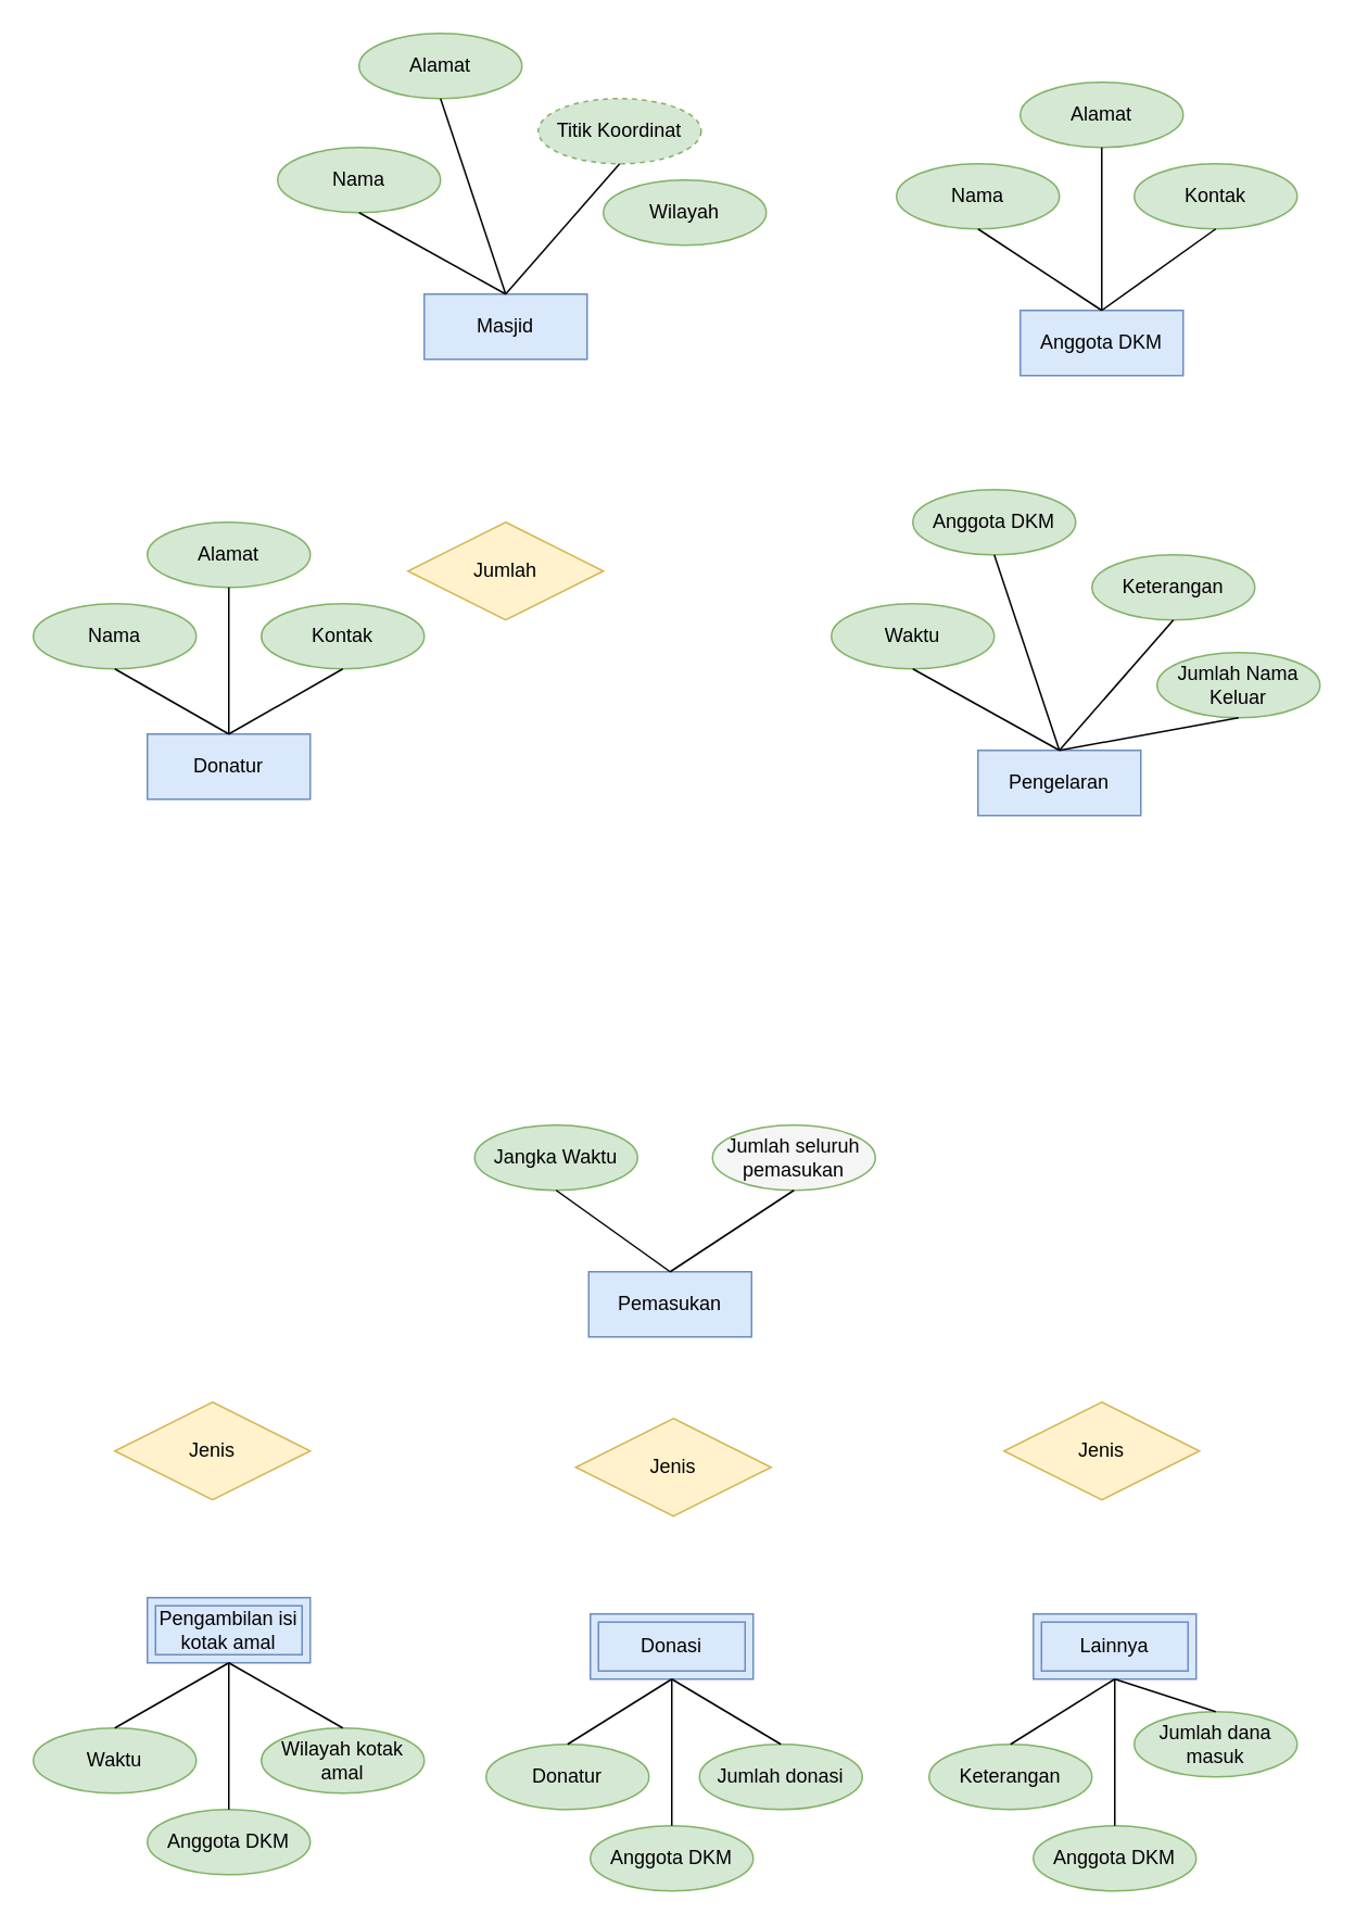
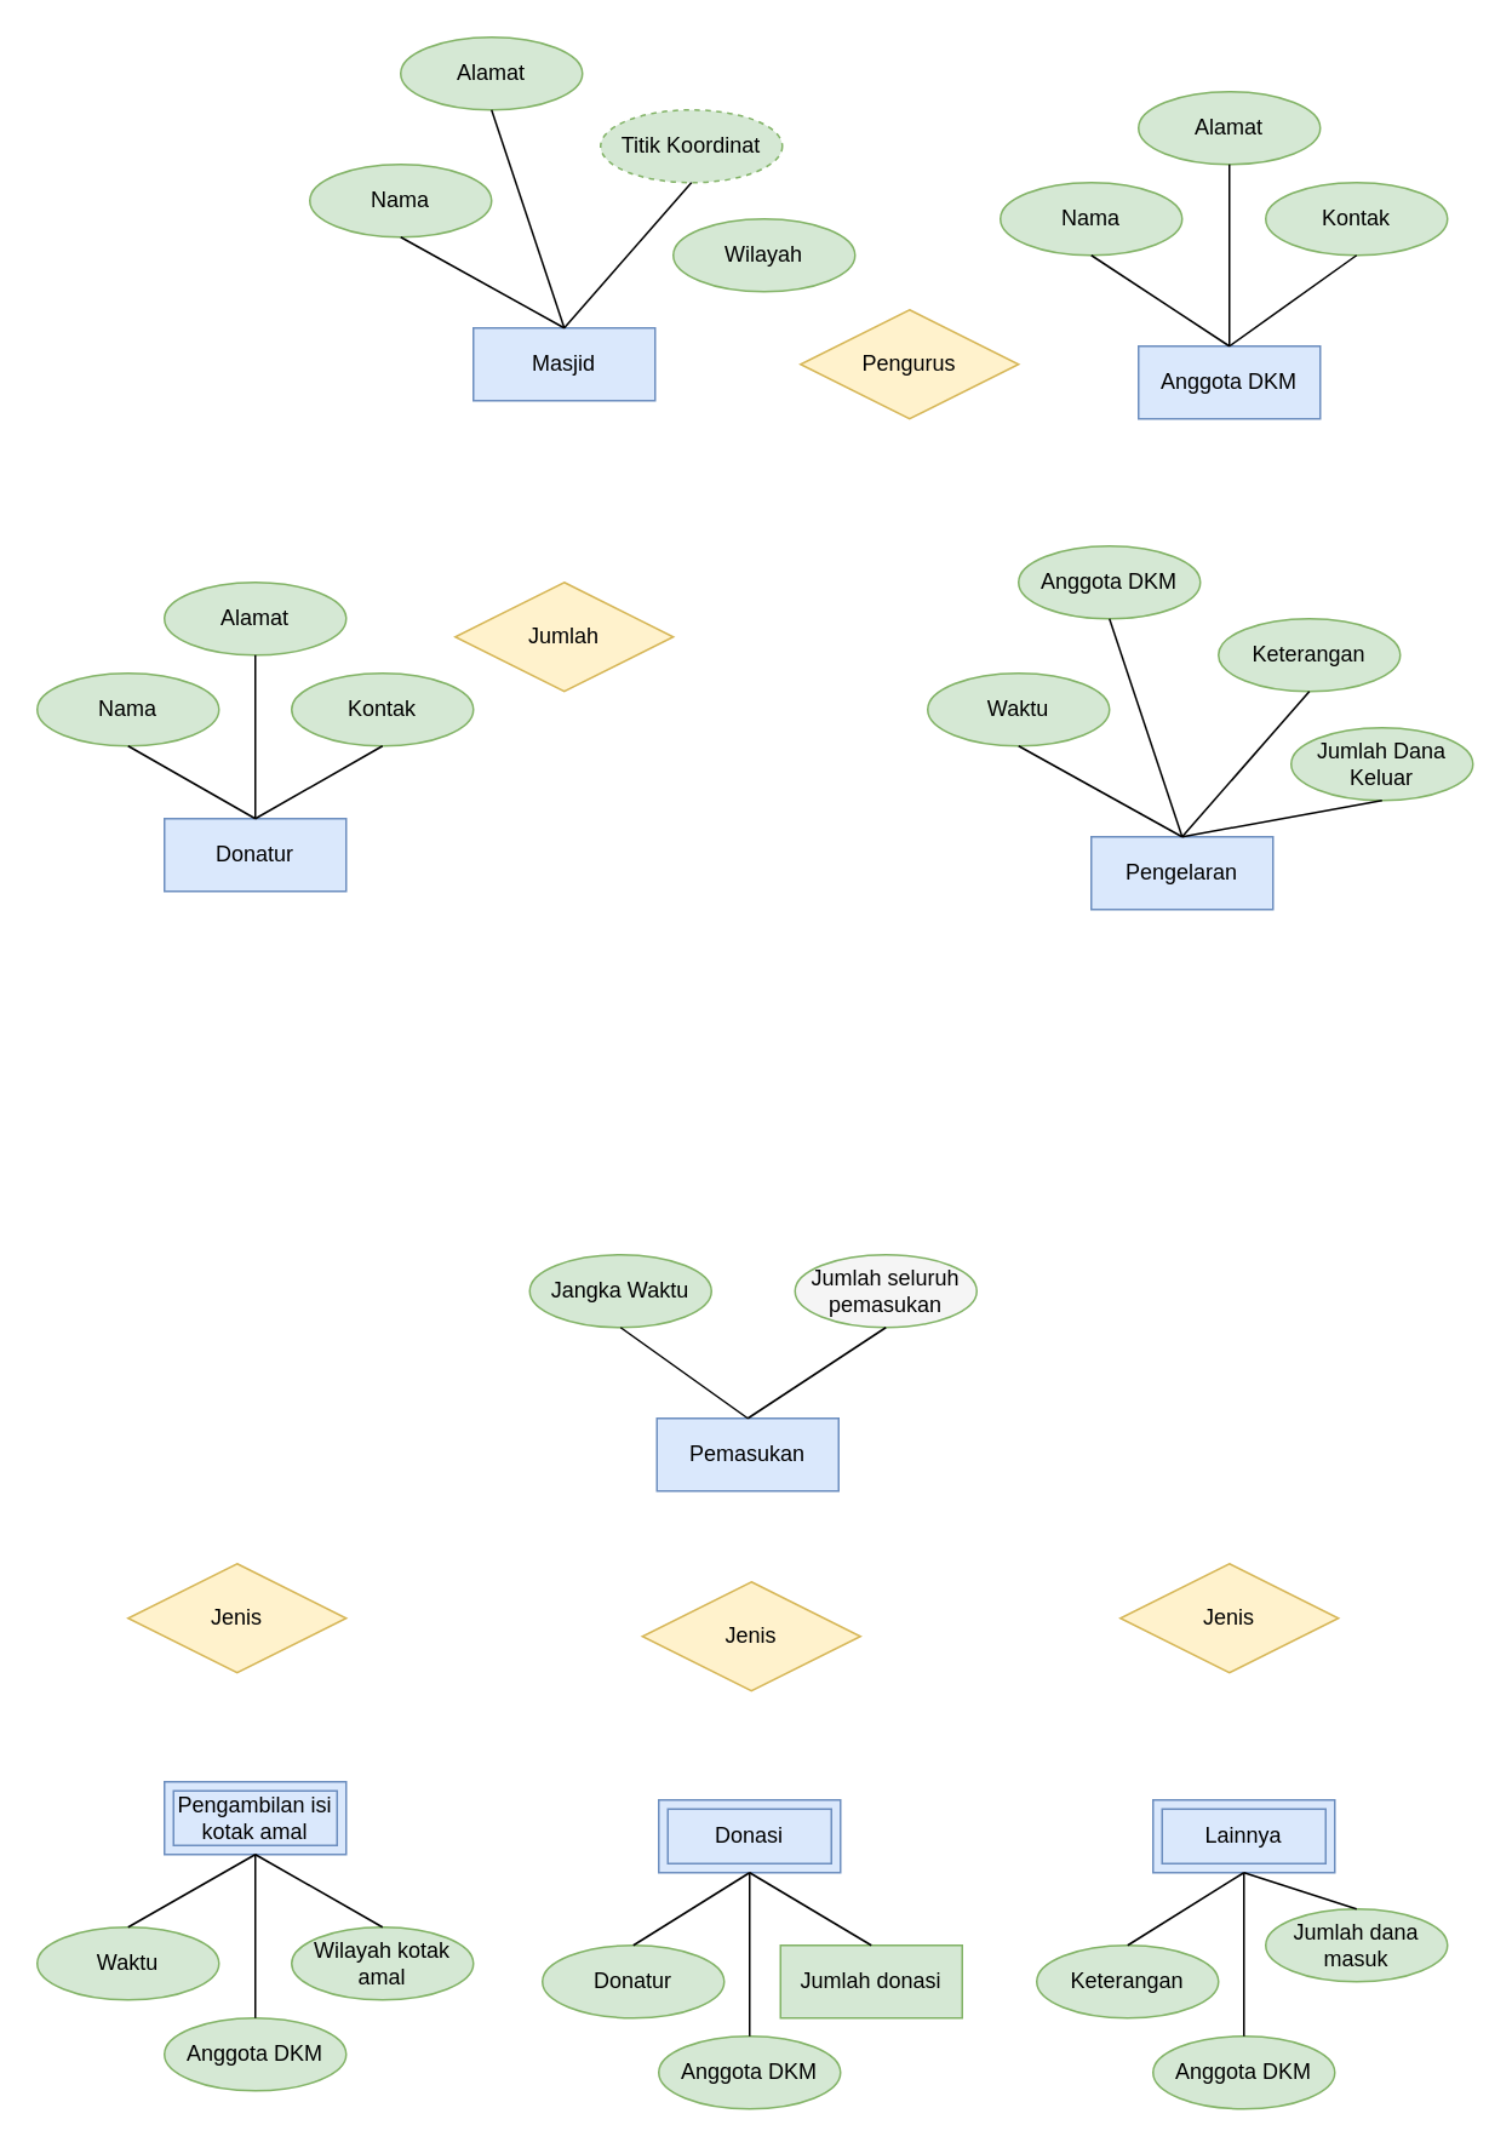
  <mxCell id="0" />
  <mxCell id="1" parent="0" />
  <mxCell id="2" value="Masjid" style="whiteSpace=wrap;html=1;align=center;fillColor=#dae8fc;strokeColor=#6c8ebf;" vertex="1" parent="1"><mxGeometry x="260" y="180" width="100" height="40" as="geometry" /></mxCell>
  <mxCell id="3" value="Nama" style="ellipse;whiteSpace=wrap;html=1;align=center;fillColor=#d5e8d4;strokeColor=#82b366;" vertex="1" parent="1"><mxGeometry x="170" y="90" width="100" height="40" as="geometry" /></mxCell>
- <mxCell id="4" value="Wilayah" style="ellipse;whiteSpace=wrap;html=1;align=center;fillColor=#d5e8d4;strokeColor=#82b366;" vertex="1" parent="1"><mxGeometry x="370" y="110" width="100" height="40" as="geometry" /></mxCell>
+ <mxCell id="4" value="Wilayah" style="ellipse;whiteSpace=wrap;html=1;align=center;fillColor=#d5e8d4;strokeColor=#82b366;" vertex="1" parent="1"><mxGeometry x="370" y="120" width="100" height="40" as="geometry" /></mxCell>
  <mxCell id="5" value="Titik Koordinat" style="ellipse;whiteSpace=wrap;html=1;align=center;fillColor=#d5e8d4;strokeColor=#82b366;dashed=1;" vertex="1" parent="1"><mxGeometry x="330" y="60" width="100" height="40" as="geometry" /></mxCell>
  <mxCell id="6" value="Alamat" style="ellipse;whiteSpace=wrap;html=1;align=center;fillColor=#d5e8d4;strokeColor=#82b366;" vertex="1" parent="1"><mxGeometry x="220" y="20" width="100" height="40" as="geometry" /></mxCell>
  <mxCell id="7" value="" style="endArrow=none;html=1;rounded=0;exitX=0.5;exitY=1;exitDx=0;exitDy=0;entryX=0.5;entryY=0;entryDx=0;entryDy=0;" edge="1" parent="1" source="3" target="2"><mxGeometry relative="1" as="geometry"><mxPoint x="220" y="180" as="sourcePoint" /><mxPoint x="380" y="180" as="targetPoint" /></mxGeometry></mxCell>
  <mxCell id="8" value="" style="endArrow=none;html=1;rounded=0;exitX=0.5;exitY=1;exitDx=0;exitDy=0;entryX=0.5;entryY=0;entryDx=0;entryDy=0;" edge="1" parent="1" source="6" target="2"><mxGeometry relative="1" as="geometry"><mxPoint x="230" y="140" as="sourcePoint" /><mxPoint x="320" y="190" as="targetPoint" /></mxGeometry></mxCell>
  <mxCell id="9" value="" style="endArrow=none;html=1;rounded=0;exitX=0.5;exitY=1;exitDx=0;exitDy=0;entryX=0.5;entryY=0;entryDx=0;entryDy=0;" edge="1" parent="1" source="5" target="2"><mxGeometry relative="1" as="geometry"><mxPoint x="240" y="150" as="sourcePoint" /><mxPoint x="330" y="200" as="targetPoint" /></mxGeometry></mxCell>
  <mxCell id="10" value="Anggota DKM" style="whiteSpace=wrap;html=1;align=center;fillColor=#dae8fc;strokeColor=#6c8ebf;" vertex="1" parent="1"><mxGeometry x="626" y="190" width="100" height="40" as="geometry" /></mxCell>
  <mxCell id="11" value="Nama" style="ellipse;whiteSpace=wrap;html=1;align=center;fillColor=#d5e8d4;strokeColor=#82b366;" vertex="1" parent="1"><mxGeometry x="550" y="100" width="100" height="40" as="geometry" /></mxCell>
  <mxCell id="12" value="Alamat" style="ellipse;whiteSpace=wrap;html=1;align=center;fillColor=#d5e8d4;strokeColor=#82b366;" vertex="1" parent="1"><mxGeometry x="626" y="50" width="100" height="40" as="geometry" /></mxCell>
  <mxCell id="13" value="Kontak" style="ellipse;whiteSpace=wrap;html=1;align=center;fillColor=#d5e8d4;strokeColor=#82b366;" vertex="1" parent="1"><mxGeometry x="696" y="100" width="100" height="40" as="geometry" /></mxCell>
  <mxCell id="14" value="" style="endArrow=none;html=1;rounded=0;entryX=0.5;entryY=0;entryDx=0;entryDy=0;exitX=0.5;exitY=1;exitDx=0;exitDy=0;" edge="1" parent="1" source="11" target="10"><mxGeometry relative="1" as="geometry"><mxPoint x="536" y="140" as="sourcePoint" /><mxPoint x="296" y="200" as="targetPoint" /></mxGeometry></mxCell>
  <mxCell id="15" value="" style="endArrow=none;html=1;rounded=0;exitX=0.5;exitY=1;exitDx=0;exitDy=0;" edge="1" parent="1" source="12"><mxGeometry relative="1" as="geometry"><mxPoint x="610" y="150" as="sourcePoint" /><mxPoint x="676" y="190" as="targetPoint" /></mxGeometry></mxCell>
  <mxCell id="16" value="" style="endArrow=none;html=1;rounded=0;entryX=0.5;entryY=0;entryDx=0;entryDy=0;exitX=0.5;exitY=1;exitDx=0;exitDy=0;" edge="1" parent="1" source="13" target="10"><mxGeometry relative="1" as="geometry"><mxPoint x="620" y="160" as="sourcePoint" /><mxPoint x="696" y="210" as="targetPoint" /></mxGeometry></mxCell>
+ <mxCell id="17" value="Pengurus" style="shape=rhombus;perimeter=rhombusPerimeter;whiteSpace=wrap;html=1;align=center;fillColor=#fff2cc;strokeColor=#d6b656;" vertex="1" parent="1"><mxGeometry x="440" y="170" width="120" height="60" as="geometry" /></mxCell>
  <mxCell id="18" value="Donatur" style="whiteSpace=wrap;html=1;align=center;fillColor=#dae8fc;strokeColor=#6c8ebf;" vertex="1" parent="1"><mxGeometry x="90" y="450" width="100" height="40" as="geometry" /></mxCell>
  <mxCell id="19" value="Nama" style="ellipse;whiteSpace=wrap;html=1;align=center;fillColor=#d5e8d4;strokeColor=#82b366;" vertex="1" parent="1"><mxGeometry x="20" y="370" width="100" height="40" as="geometry" /></mxCell>
  <mxCell id="20" value="Alamat" style="ellipse;whiteSpace=wrap;html=1;align=center;fillColor=#d5e8d4;strokeColor=#82b366;" vertex="1" parent="1"><mxGeometry x="90" y="320" width="100" height="40" as="geometry" /></mxCell>
  <mxCell id="21" value="Kontak" style="ellipse;whiteSpace=wrap;html=1;align=center;fillColor=#d5e8d4;strokeColor=#82b366;" vertex="1" parent="1"><mxGeometry x="160" y="370" width="100" height="40" as="geometry" /></mxCell>
  <mxCell id="22" value="" style="endArrow=none;html=1;rounded=0;exitX=0.5;exitY=0;exitDx=0;exitDy=0;entryX=0.5;entryY=1;entryDx=0;entryDy=0;" edge="1" parent="1" source="18" target="20"><mxGeometry relative="1" as="geometry"><mxPoint x="240" y="410" as="sourcePoint" /><mxPoint x="400" y="410" as="targetPoint" /></mxGeometry></mxCell>
  <mxCell id="23" value="" style="endArrow=none;html=1;rounded=0;entryX=0.5;entryY=1;entryDx=0;entryDy=0;" edge="1" parent="1" target="19"><mxGeometry relative="1" as="geometry"><mxPoint x="140" y="450" as="sourcePoint" /><mxPoint x="150" y="370" as="targetPoint" /></mxGeometry></mxCell>
  <mxCell id="24" value="" style="endArrow=none;html=1;rounded=0;entryX=0.5;entryY=1;entryDx=0;entryDy=0;" edge="1" parent="1" target="21"><mxGeometry relative="1" as="geometry"><mxPoint x="140" y="450" as="sourcePoint" /><mxPoint x="80" y="420" as="targetPoint" /></mxGeometry></mxCell>
  <mxCell id="25" value="Jumlah" style="shape=rhombus;perimeter=rhombusPerimeter;whiteSpace=wrap;html=1;align=center;fillColor=#fff2cc;strokeColor=#d6b656;" vertex="1" parent="1"><mxGeometry x="250" y="320" width="120" height="60" as="geometry" /></mxCell>
  <mxCell id="26" value="Pemasukan" style="whiteSpace=wrap;html=1;align=center;fillColor=#dae8fc;strokeColor=#6c8ebf;" vertex="1" parent="1"><mxGeometry x="361" y="780" width="100" height="40" as="geometry" /></mxCell>
  <mxCell id="27" value="Jangka Waktu" style="ellipse;whiteSpace=wrap;html=1;align=center;fillColor=#d5e8d4;strokeColor=#82b366;" vertex="1" parent="1"><mxGeometry x="291" y="690" width="100" height="40" as="geometry" /></mxCell>
  <mxCell id="28" value="Jumlah seluruh pemasukan" style="ellipse;whiteSpace=wrap;html=1;align=center;fillColor=#f5f5f5;strokeColor=#82b366;" vertex="1" parent="1"><mxGeometry x="437" y="690" width="100" height="40" as="geometry" /></mxCell>
  <mxCell id="29" value="" style="endArrow=none;html=1;rounded=0;exitX=0.5;exitY=0;exitDx=0;exitDy=0;entryX=0.5;entryY=1;entryDx=0;entryDy=0;" edge="1" parent="1" source="26" target="27"><mxGeometry relative="1" as="geometry"><mxPoint x="-109" y="790" as="sourcePoint" /><mxPoint x="-109" y="700" as="targetPoint" /></mxGeometry></mxCell>
  <mxCell id="30" value="" style="endArrow=none;html=1;rounded=0;entryX=0.5;entryY=1;entryDx=0;entryDy=0;" edge="1" parent="1" target="28"><mxGeometry relative="1" as="geometry"><mxPoint x="411" y="780" as="sourcePoint" /><mxPoint x="351" y="740" as="targetPoint" /></mxGeometry></mxCell>
  <mxCell id="31" value="Pengambilan isi kotak amal" style="shape=ext;margin=3;double=1;whiteSpace=wrap;html=1;align=center;fillColor=#dae8fc;strokeColor=#6c8ebf;" vertex="1" parent="1"><mxGeometry x="90" y="980" width="100" height="40" as="geometry" /></mxCell>
  <mxCell id="32" value="Waktu" style="ellipse;whiteSpace=wrap;html=1;align=center;fillColor=#d5e8d4;strokeColor=#82b366;" vertex="1" parent="1"><mxGeometry x="20" y="1060" width="100" height="40" as="geometry" /></mxCell>
  <mxCell id="33" value="Anggota DKM" style="ellipse;whiteSpace=wrap;html=1;align=center;fillColor=#d5e8d4;strokeColor=#82b366;" vertex="1" parent="1"><mxGeometry x="90" y="1110" width="100" height="40" as="geometry" /></mxCell>
  <mxCell id="34" value="Wilayah kotak amal" style="ellipse;whiteSpace=wrap;html=1;align=center;fillColor=#d5e8d4;strokeColor=#82b366;" vertex="1" parent="1"><mxGeometry x="160" y="1060" width="100" height="40" as="geometry" /></mxCell>
  <mxCell id="35" value="" style="endArrow=none;html=1;rounded=0;exitX=0.5;exitY=0;exitDx=0;exitDy=0;entryX=0.5;entryY=1;entryDx=0;entryDy=0;" edge="1" parent="1" source="33" target="31"><mxGeometry relative="1" as="geometry"><mxPoint x="-40" y="870" as="sourcePoint" /><mxPoint x="120" y="870" as="targetPoint" /></mxGeometry></mxCell>
  <mxCell id="36" value="" style="endArrow=none;html=1;rounded=0;exitX=0.5;exitY=0;exitDx=0;exitDy=0;" edge="1" parent="1" source="34"><mxGeometry relative="1" as="geometry"><mxPoint x="150" y="1120" as="sourcePoint" /><mxPoint x="140" y="1020" as="targetPoint" /></mxGeometry></mxCell>
  <mxCell id="37" value="" style="endArrow=none;html=1;rounded=0;exitX=0.5;exitY=0;exitDx=0;exitDy=0;" edge="1" parent="1" source="32"><mxGeometry relative="1" as="geometry"><mxPoint x="220" y="1070" as="sourcePoint" /><mxPoint x="140" y="1020" as="targetPoint" /></mxGeometry></mxCell>
  <mxCell id="38" value="Donasi" style="shape=ext;margin=3;double=1;whiteSpace=wrap;html=1;align=center;fillColor=#dae8fc;strokeColor=#6c8ebf;" vertex="1" parent="1"><mxGeometry x="362" y="990" width="100" height="40" as="geometry" /></mxCell>
  <mxCell id="39" value="Donatur" style="ellipse;whiteSpace=wrap;html=1;align=center;fillColor=#d5e8d4;strokeColor=#82b366;" vertex="1" parent="1"><mxGeometry x="298" y="1070" width="100" height="40" as="geometry" /></mxCell>
  <mxCell id="40" value="Anggota DKM" style="ellipse;whiteSpace=wrap;html=1;align=center;fillColor=#d5e8d4;strokeColor=#82b366;" vertex="1" parent="1"><mxGeometry x="362" y="1120" width="100" height="40" as="geometry" /></mxCell>
- <mxCell id="41" value="Jumlah donasi" style="ellipse;whiteSpace=wrap;html=1;align=center;fillColor=#d5e8d4;strokeColor=#82b366;" vertex="1" parent="1"><mxGeometry x="429" y="1070" width="100" height="40" as="geometry" /></mxCell>
+ <mxCell id="41" value="Jumlah donasi" style="whiteSpace=wrap;html=1;align=center;fillColor=#d5e8d4;strokeColor=#82b366;rounded=0;" vertex="1" parent="1"><mxGeometry x="429" y="1070" width="100" height="40" as="geometry" /></mxCell>
  <mxCell id="42" value="" style="endArrow=none;html=1;rounded=0;exitX=0.5;exitY=0;exitDx=0;exitDy=0;entryX=0.5;entryY=1;entryDx=0;entryDy=0;" edge="1" parent="1" source="40" target="38"><mxGeometry relative="1" as="geometry"><mxPoint x="102" y="1120" as="sourcePoint" /><mxPoint x="102" y="1030" as="targetPoint" /></mxGeometry></mxCell>
  <mxCell id="43" value="" style="endArrow=none;html=1;rounded=0;exitX=0.5;exitY=0;exitDx=0;exitDy=0;entryX=0.5;entryY=1;entryDx=0;entryDy=0;" edge="1" parent="1" source="41" target="38"><mxGeometry relative="1" as="geometry"><mxPoint x="422" y="1130" as="sourcePoint" /><mxPoint x="422" y="1040" as="targetPoint" /></mxGeometry></mxCell>
  <mxCell id="44" value="" style="endArrow=none;html=1;rounded=0;exitX=0.5;exitY=0;exitDx=0;exitDy=0;" edge="1" parent="1" source="39"><mxGeometry relative="1" as="geometry"><mxPoint x="422" y="1130" as="sourcePoint" /><mxPoint x="412" y="1030" as="targetPoint" /></mxGeometry></mxCell>
  <mxCell id="45" value="Lainnya" style="shape=ext;margin=3;double=1;whiteSpace=wrap;html=1;align=center;fillColor=#dae8fc;strokeColor=#6c8ebf;" vertex="1" parent="1"><mxGeometry x="634" y="990" width="100" height="40" as="geometry" /></mxCell>
  <mxCell id="46" value="Keterangan" style="ellipse;whiteSpace=wrap;html=1;align=center;fillColor=#d5e8d4;strokeColor=#82b366;" vertex="1" parent="1"><mxGeometry x="570" y="1070" width="100" height="40" as="geometry" /></mxCell>
  <mxCell id="47" value="Anggota DKM" style="ellipse;whiteSpace=wrap;html=1;align=center;fillColor=#d5e8d4;strokeColor=#82b366;" vertex="1" parent="1"><mxGeometry x="634" y="1120" width="100" height="40" as="geometry" /></mxCell>
  <mxCell id="48" value="Jumlah dana masuk" style="ellipse;whiteSpace=wrap;html=1;align=center;fillColor=#d5e8d4;strokeColor=#82b366;" vertex="1" parent="1"><mxGeometry x="696" y="1050" width="100" height="40" as="geometry" /></mxCell>
  <mxCell id="49" value="" style="endArrow=none;html=1;rounded=0;exitX=0.5;exitY=0;exitDx=0;exitDy=0;entryX=0.5;entryY=1;entryDx=0;entryDy=0;" edge="1" source="47" target="45" parent="1"><mxGeometry relative="1" as="geometry"><mxPoint x="374" y="1120" as="sourcePoint" /><mxPoint x="374" y="1030" as="targetPoint" /></mxGeometry></mxCell>
  <mxCell id="50" value="" style="endArrow=none;html=1;rounded=0;exitX=0.5;exitY=0;exitDx=0;exitDy=0;entryX=0.5;entryY=1;entryDx=0;entryDy=0;" edge="1" source="48" target="45" parent="1"><mxGeometry relative="1" as="geometry"><mxPoint x="694" y="1130" as="sourcePoint" /><mxPoint x="694" y="1040" as="targetPoint" /></mxGeometry></mxCell>
  <mxCell id="51" value="" style="endArrow=none;html=1;rounded=0;exitX=0.5;exitY=0;exitDx=0;exitDy=0;" edge="1" source="46" parent="1"><mxGeometry relative="1" as="geometry"><mxPoint x="694" y="1130" as="sourcePoint" /><mxPoint x="684" y="1030" as="targetPoint" /></mxGeometry></mxCell>
  <mxCell id="52" value="Jenis" style="shape=rhombus;perimeter=rhombusPerimeter;whiteSpace=wrap;html=1;align=center;fillColor=#fff2cc;strokeColor=#d6b656;" vertex="1" parent="1"><mxGeometry x="70" y="860" width="120" height="60" as="geometry" /></mxCell>
  <mxCell id="53" value="Jenis" style="shape=rhombus;perimeter=rhombusPerimeter;whiteSpace=wrap;html=1;align=center;fillColor=#fff2cc;strokeColor=#d6b656;" vertex="1" parent="1"><mxGeometry x="616" y="860" width="120" height="60" as="geometry" /></mxCell>
  <mxCell id="54" value="Jenis" style="shape=rhombus;perimeter=rhombusPerimeter;whiteSpace=wrap;html=1;align=center;fillColor=#fff2cc;strokeColor=#d6b656;" vertex="1" parent="1"><mxGeometry x="353" y="870" width="120" height="60" as="geometry" /></mxCell>
  <mxCell id="55" value="Pengelaran" style="whiteSpace=wrap;html=1;align=center;fillColor=#dae8fc;strokeColor=#6c8ebf;" vertex="1" parent="1"><mxGeometry x="600" y="460" width="100" height="40" as="geometry" /></mxCell>
  <mxCell id="56" value="Waktu" style="ellipse;whiteSpace=wrap;html=1;align=center;fillColor=#d5e8d4;strokeColor=#82b366;" vertex="1" parent="1"><mxGeometry x="510" y="370" width="100" height="40" as="geometry" /></mxCell>
- <mxCell id="57" value="Jumlah Nama Keluar" style="ellipse;whiteSpace=wrap;html=1;align=center;fillColor=#d5e8d4;strokeColor=#82b366;" vertex="1" parent="1"><mxGeometry x="710" y="400" width="100" height="40" as="geometry" /></mxCell>
+ <mxCell id="57" value="Jumlah Dana Keluar" style="ellipse;whiteSpace=wrap;html=1;align=center;fillColor=#d5e8d4;strokeColor=#82b366;" vertex="1" parent="1"><mxGeometry x="710" y="400" width="100" height="40" as="geometry" /></mxCell>
  <mxCell id="58" value="Keterangan" style="ellipse;whiteSpace=wrap;html=1;align=center;fillColor=#d5e8d4;strokeColor=#82b366;" vertex="1" parent="1"><mxGeometry x="670" y="340" width="100" height="40" as="geometry" /></mxCell>
  <mxCell id="59" value="Anggota DKM" style="ellipse;whiteSpace=wrap;html=1;align=center;fillColor=#d5e8d4;strokeColor=#82b366;" vertex="1" parent="1"><mxGeometry x="560" y="300" width="100" height="40" as="geometry" /></mxCell>
  <mxCell id="60" value="" style="endArrow=none;html=1;rounded=0;exitX=0.5;exitY=1;exitDx=0;exitDy=0;entryX=0.5;entryY=0;entryDx=0;entryDy=0;" edge="1" source="56" target="55" parent="1"><mxGeometry relative="1" as="geometry"><mxPoint x="560" y="460" as="sourcePoint" /><mxPoint x="720" y="460" as="targetPoint" /></mxGeometry></mxCell>
  <mxCell id="61" value="" style="endArrow=none;html=1;rounded=0;exitX=0.5;exitY=1;exitDx=0;exitDy=0;entryX=0.5;entryY=0;entryDx=0;entryDy=0;" edge="1" source="59" target="55" parent="1"><mxGeometry relative="1" as="geometry"><mxPoint x="570" y="420" as="sourcePoint" /><mxPoint x="660" y="470" as="targetPoint" /></mxGeometry></mxCell>
  <mxCell id="62" value="" style="endArrow=none;html=1;rounded=0;exitX=0.5;exitY=1;exitDx=0;exitDy=0;entryX=0.5;entryY=0;entryDx=0;entryDy=0;" edge="1" source="58" target="55" parent="1"><mxGeometry relative="1" as="geometry"><mxPoint x="580" y="430" as="sourcePoint" /><mxPoint x="670" y="480" as="targetPoint" /></mxGeometry></mxCell>
  <mxCell id="63" value="" style="endArrow=none;html=1;rounded=0;exitX=0.5;exitY=1;exitDx=0;exitDy=0;entryX=0.5;entryY=0;entryDx=0;entryDy=0;" edge="1" source="57" target="55" parent="1"><mxGeometry relative="1" as="geometry"><mxPoint x="590" y="440" as="sourcePoint" /><mxPoint x="680" y="490" as="targetPoint" /></mxGeometry></mxCell>
